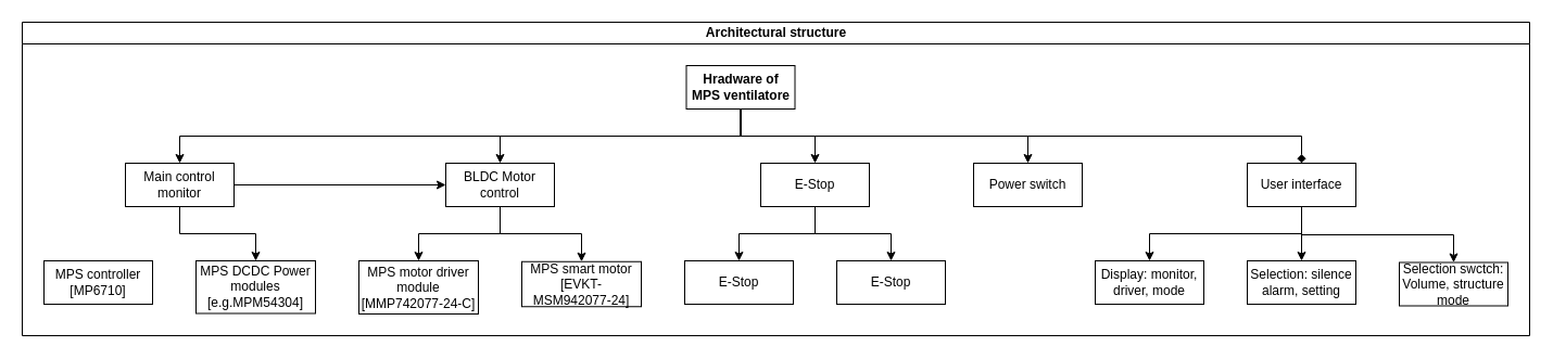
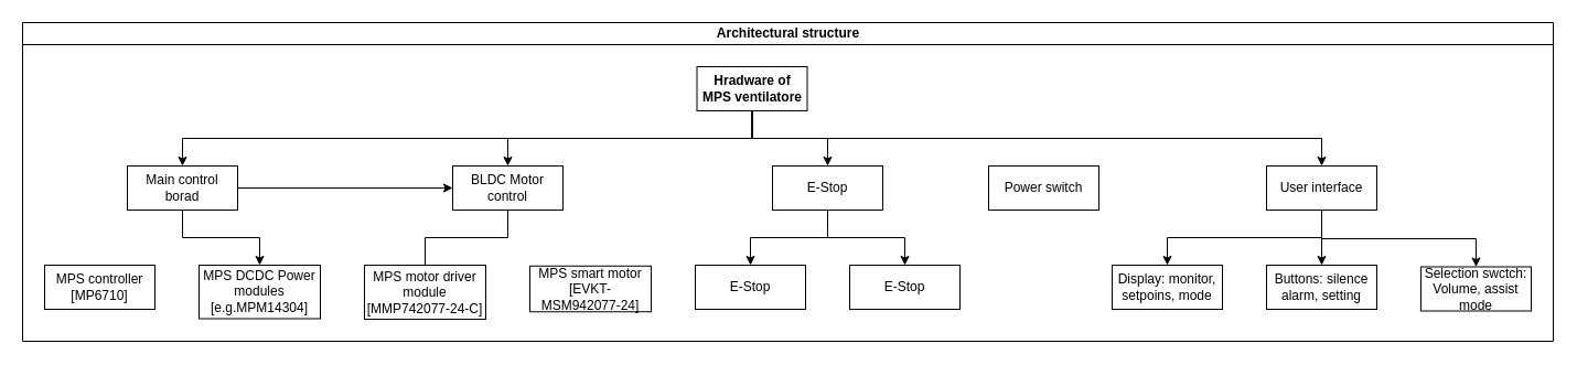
  <mxCell id="0" />
  <mxCell id="1" parent="0" />
  <mxCell id="2" value="Architectural structure " style="swimlane;html=1;startSize=20;horizontal=1;childLayout=treeLayout;horizontalTree=0;resizable=0;containerType=tree;" vertex="1" parent="1"><mxGeometry x="20" y="20" width="1388" height="289" as="geometry" /></mxCell>
  <mxCell id="3" value="&lt;b&gt;Hradware of MPS ventilatore&lt;/b&gt;" style="whiteSpace=wrap;html=1;" vertex="1" parent="2"><mxGeometry x="611.5" y="40" width="100" height="40" as="geometry" /></mxCell>
- <mxCell id="4" value="Main control monitor " style="whiteSpace=wrap;html=1;" vertex="1" parent="2"><mxGeometry x="95" y="130" width="100" height="40" as="geometry" /></mxCell>
+ <mxCell id="4" value="Main control borad " style="whiteSpace=wrap;html=1;" vertex="1" parent="2"><mxGeometry x="95" y="130" width="100" height="40" as="geometry" /></mxCell>
  <mxCell id="5" value="" style="edgeStyle=elbowEdgeStyle;elbow=vertical;html=1;rounded=0;" edge="1" parent="2" source="3" target="4"><mxGeometry relative="1" as="geometry" /></mxCell>
  <mxCell id="6" value="BLDC Motor control" style="whiteSpace=wrap;html=1;" vertex="1" parent="2"><mxGeometry x="390" y="130" width="100" height="40" as="geometry" /></mxCell>
  <mxCell id="7" value="" style="edgeStyle=elbowEdgeStyle;elbow=vertical;html=1;rounded=0;" edge="1" parent="2" source="3" target="6"><mxGeometry relative="1" as="geometry" /></mxCell>
  <mxCell id="8" value="" style="edgeStyle=elbowEdgeStyle;elbow=vertical;html=1;rounded=0;" edge="1" parent="2" source="4" target="6"><mxGeometry relative="1" as="geometry"><mxPoint x="-2479.5" y="570" as="sourcePoint" /></mxGeometry></mxCell>
  <mxCell id="9" value="MPS controller [MP6710]" style="whiteSpace=wrap;html=1;" vertex="1" parent="2"><mxGeometry x="20" y="220" width="100" height="40" as="geometry" /></mxCell>
  <mxCell id="10" value="" style="edgeStyle=elbowEdgeStyle;elbow=vertical;html=1;rounded=0;" edge="1" parent="2" source="4" target="11"><mxGeometry relative="1" as="geometry"><mxPoint x="-2479.5" y="570" as="sourcePoint" /></mxGeometry></mxCell>
- <mxCell id="11" value="MPS DCDC Power modules [e.g.MPM54304]" style="whiteSpace=wrap;html=1;" vertex="1" parent="2"><mxGeometry x="160" y="220" width="110" height="48.5" as="geometry" /></mxCell>
- <mxCell id="12" value="" style="edgeStyle=elbowEdgeStyle;elbow=vertical;html=1;rounded=0;" edge="1" parent="2" source="6" target="13"><mxGeometry relative="1" as="geometry"><mxPoint x="-2311.5" y="570" as="sourcePoint" /></mxGeometry></mxCell>
+ <mxCell id="11" value="MPS DCDC Power modules [e.g.MPM14304]" style="whiteSpace=wrap;html=1;" vertex="1" parent="2"><mxGeometry x="160" y="220" width="110" height="48.5" as="geometry" /></mxCell>
+ <mxCell id="12" value="" style="edgeStyle=elbowEdgeStyle;elbow=vertical;html=1;rounded=0;endArrow=none;" edge="1" parent="2" source="6" target="13"><mxGeometry relative="1" as="geometry"><mxPoint x="-2311.5" y="570" as="sourcePoint" /></mxGeometry></mxCell>
  <mxCell id="13" value="MPS motor driver module [MMP742077-24-C]" style="whiteSpace=wrap;html=1;" vertex="1" parent="2"><mxGeometry x="310" y="220" width="110" height="49" as="geometry" /></mxCell>
- <mxCell id="14" value="" style="edgeStyle=elbowEdgeStyle;elbow=vertical;html=1;rounded=0;" edge="1" parent="2" source="6" target="15"><mxGeometry relative="1" as="geometry"><mxPoint x="-2311.5" y="570" as="sourcePoint" /></mxGeometry></mxCell>
  <mxCell id="15" value="MPS smart motor [EVKT-MSM942077-24] " style="whiteSpace=wrap;html=1;" vertex="1" parent="2"><mxGeometry x="460" y="220.75" width="110" height="41.5" as="geometry" /></mxCell>
  <mxCell id="16" value="" style="edgeStyle=elbowEdgeStyle;elbow=vertical;html=1;rounded=0;" edge="1" parent="2" source="3" target="17"><mxGeometry relative="1" as="geometry"><mxPoint x="-1793.5" y="570" as="sourcePoint" /></mxGeometry></mxCell>
  <mxCell id="17" value="E-Stop" style="whiteSpace=wrap;html=1;" vertex="1" parent="2"><mxGeometry x="680" y="130" width="100" height="40" as="geometry" /></mxCell>
- <mxCell id="18" value="" style="edgeStyle=elbowEdgeStyle;elbow=vertical;html=1;rounded=0;" edge="1" parent="2" source="3" target="19"><mxGeometry relative="1" as="geometry"><mxPoint x="-1485.5" y="570" as="sourcePoint" /></mxGeometry></mxCell>
  <mxCell id="19" value="Power switch" style="whiteSpace=wrap;html=1;" vertex="1" parent="2"><mxGeometry x="876" y="130" width="100" height="40" as="geometry" /></mxCell>
- <mxCell id="20" value="" style="edgeStyle=elbowEdgeStyle;elbow=vertical;html=1;rounded=0;endArrow=diamond;" edge="1" parent="2" source="3" target="21"><mxGeometry relative="1" as="geometry"><mxPoint x="-1337.5" y="490" as="sourcePoint" /></mxGeometry></mxCell>
+ <mxCell id="20" value="" style="edgeStyle=elbowEdgeStyle;elbow=vertical;html=1;rounded=0;" edge="1" parent="2" source="3" target="21"><mxGeometry relative="1" as="geometry"><mxPoint x="-1337.5" y="490" as="sourcePoint" /></mxGeometry></mxCell>
  <mxCell id="21" value="User interface" style="whiteSpace=wrap;html=1;" vertex="1" parent="2"><mxGeometry x="1128" y="130" width="100" height="40" as="geometry" /></mxCell>
  <mxCell id="22" value="" style="edgeStyle=elbowEdgeStyle;elbow=vertical;html=1;rounded=0;" edge="1" parent="2" source="21" target="23"><mxGeometry relative="1" as="geometry"><mxPoint x="-889.5" y="490" as="sourcePoint" /></mxGeometry></mxCell>
- <mxCell id="23" value="Display: monitor, driver, mode" style="whiteSpace=wrap;html=1;" vertex="1" parent="2"><mxGeometry x="988" y="220" width="100" height="40" as="geometry" /></mxCell>
+ <mxCell id="23" value="Display: monitor, setpoins, mode" style="whiteSpace=wrap;html=1;" vertex="1" parent="2"><mxGeometry x="988" y="220" width="100" height="40" as="geometry" /></mxCell>
  <mxCell id="24" value="" style="edgeStyle=elbowEdgeStyle;elbow=vertical;html=1;rounded=0;" edge="1" parent="2" source="21" target="25"><mxGeometry relative="1" as="geometry"><mxPoint x="-889.5" y="490" as="sourcePoint" /></mxGeometry></mxCell>
- <mxCell id="25" value="Selection: silence alarm, setting" style="whiteSpace=wrap;html=1;" vertex="1" parent="2"><mxGeometry x="1128" y="220" width="100" height="40" as="geometry" /></mxCell>
+ <mxCell id="25" value="Buttons: silence alarm, setting" style="whiteSpace=wrap;html=1;" vertex="1" parent="2"><mxGeometry x="1128" y="220" width="100" height="40" as="geometry" /></mxCell>
  <mxCell id="26" value="" style="edgeStyle=elbowEdgeStyle;elbow=vertical;html=1;rounded=0;" edge="1" parent="2" source="21" target="27"><mxGeometry relative="1" as="geometry"><mxPoint x="2" y="580" as="sourcePoint" /></mxGeometry></mxCell>
- <mxCell id="27" value="Selection swctch: Volume, structure mode" style="whiteSpace=wrap;html=1;" vertex="1" parent="2"><mxGeometry x="1268" y="221.5" width="100" height="40" as="geometry" /></mxCell>
+ <mxCell id="27" value="Selection swctch: Volume, assist mode" style="whiteSpace=wrap;html=1;" vertex="1" parent="2"><mxGeometry x="1268" y="221.5" width="100" height="40" as="geometry" /></mxCell>
  <mxCell id="28" value="" style="edgeStyle=elbowEdgeStyle;elbow=vertical;html=1;rounded=0;" edge="1" target="29" source="17" parent="2"><mxGeometry relative="1" as="geometry"><mxPoint x="110" y="490" as="sourcePoint" /></mxGeometry></mxCell>
  <mxCell id="29" value="E-Stop" style="whiteSpace=wrap;html=1;" vertex="1" parent="2"><mxGeometry x="610" y="220" width="100" height="40" as="geometry" /></mxCell>
  <mxCell id="30" value="" style="edgeStyle=elbowEdgeStyle;elbow=vertical;html=1;rounded=0;" edge="1" target="31" source="17" parent="2"><mxGeometry relative="1" as="geometry"><mxPoint x="171.5" y="580" as="sourcePoint" /></mxGeometry></mxCell>
  <mxCell id="31" value="E-Stop" style="whiteSpace=wrap;html=1;" vertex="1" parent="2"><mxGeometry x="750" y="220" width="100" height="40" as="geometry" /></mxCell>
